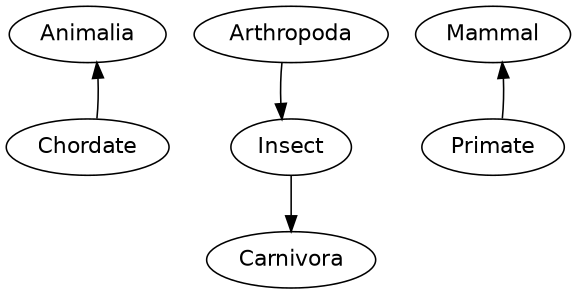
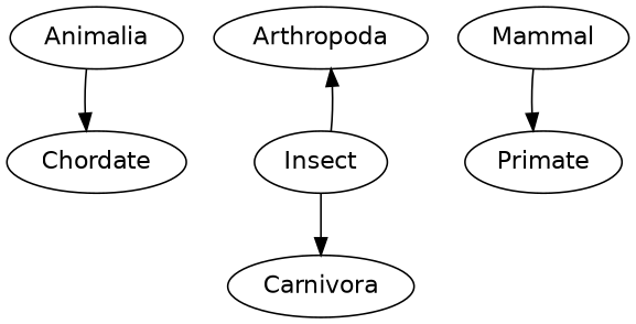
  digraph {
    fontname=helvetica
    node [fontname=helvetica]
    edge [fontname=helvetica]
    Animalia
    Chordate
    Arthropoda
    Insect
    Mammal
    Primate
    Carnivora
-   Chordate -> Animalia
-   Arthropoda -> Insect
+   Animalia -> Chordate
+   Insect -> Arthropoda
    Insect -> Carnivora
-   Primate -> Mammal
+   Mammal -> Primate
  }
